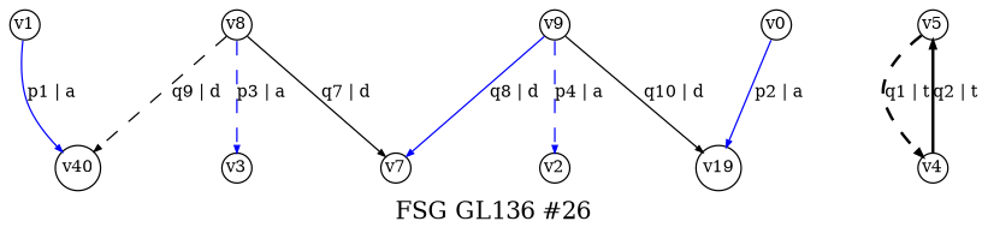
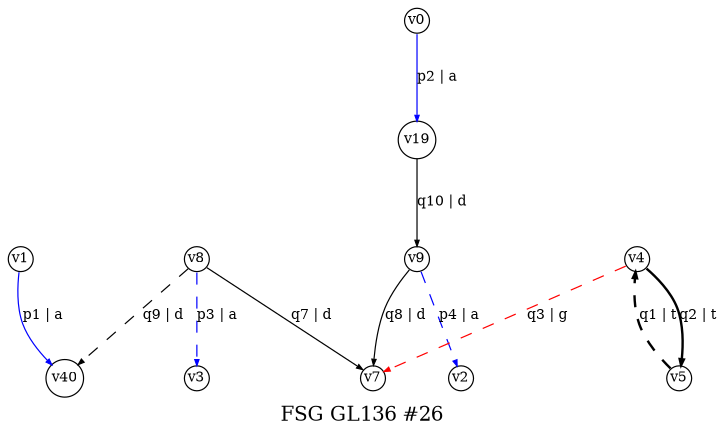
  digraph {
    fontsize=10
    label="FSG GL136 #26"
    noverlap=scale
    node [fontsize=7 margin=0 penwidth=0.6 shape=circle]
    edge [arrowsize=0.3 color=black fontsize=7 penwidth=0.6 style=solid]
    v1 [height=0.01]
    n2 [height=0.01 label=v40]
    v0 [height=0.01]
    n4 [height=0.01 label=v19]
    v9 [height=0.01]
    v2 [height=0.01]
    v7 [height=0.01]
    v8 [height=0.01]
    v3 [height=0.01]
    v5 [height=0.01]
    v4 [height=0.01]
    v1 -> n2 [color=blue label="p1 | a"]
    v0 -> n4 [color=blue label="p2 | a"]
-   v9 -> n4 [label="q10 | d"]
+   n4 -> v9 [label="q10 | d"]
    v9 -> v2 [color=blue label="p4 | a" style=dashed]
-   v9 -> v7 [color=blue label="q8 | d"]
+   v9 -> v7 [label="q8 | d"]
    v8 -> n2 [label="q9 | d" style=dashed]
    v8 -> v7 [label="q7 | d"]
    v8 -> v3 [color=blue label="p3 | a" style=dashed]
    v5 -> v4 [label="q1 | t" penwidth=1.2 style=dashed]
+   v4 -> v7 [color=red label="q3 | g" style=dashed]
    v4 -> v5 [label="q2 | t" penwidth=1.2]
  }
